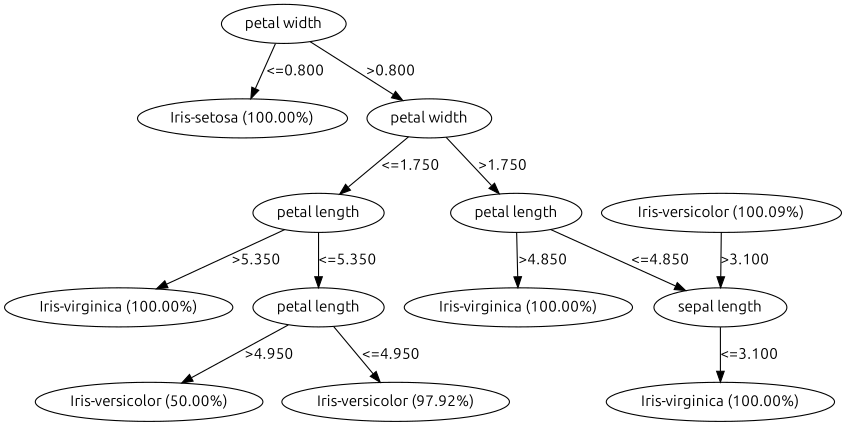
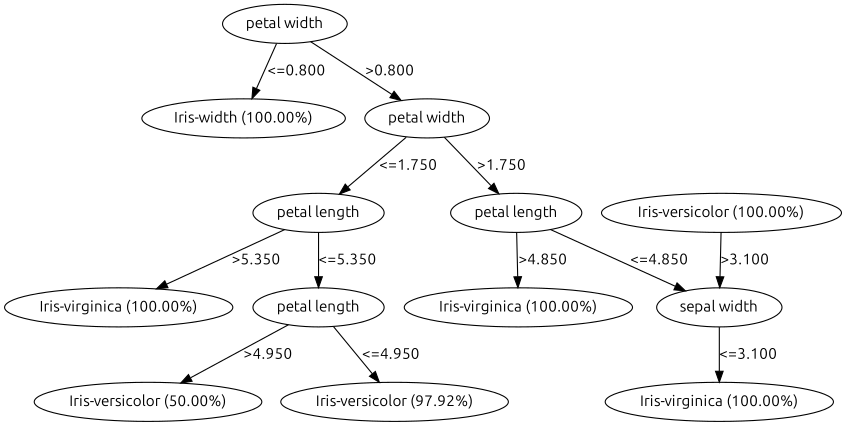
  digraph {
    fontname=Ubuntu
    node [fontname=Ubuntu shape=oval]
    edge [fontname=Ubuntu]
    n1 [label="petal width"]
-   n2 [label="Iris-setosa (100.00%)"]
+   n2 [label="Iris-width (100.00%)"]
    n3 [label="petal width"]
    n4 [label="petal length"]
    n5 [label="petal length"]
    n6 [label="petal length"]
    n7 [label="Iris-virginica (100.00%)"]
-   n8 [label="sepal length"]
+   n8 [label="sepal width"]
    n9 [label="Iris-virginica (100.00%)"]
    n10 [label="Iris-versicolor (97.92%)"]
    n11 [label="Iris-versicolor (50.00%)"]
    n12 [label="Iris-virginica (100.00%)"]
-   n13 [label="Iris-versicolor (100.09%)"]
+   n13 [label="Iris-versicolor (100.00%)"]
    n1 -> n2 [label="<=0.800"]
    n1 -> n3 [label=">0.800"]
    n3 -> n4 [label="<=1.750"]
    n3 -> n5 [label=">1.750"]
    n4 -> n6 [label="<=5.350"]
    n4 -> n7 [label=">5.350"]
    n5 -> n8 [label="<=4.850"]
    n5 -> n9 [label=">4.850"]
    n6 -> n10 [label="<=4.950"]
    n6 -> n11 [label=">4.950"]
    n8 -> n12 [label="<=3.100"]
    n13 -> n8 [label=">3.100"]
  }
